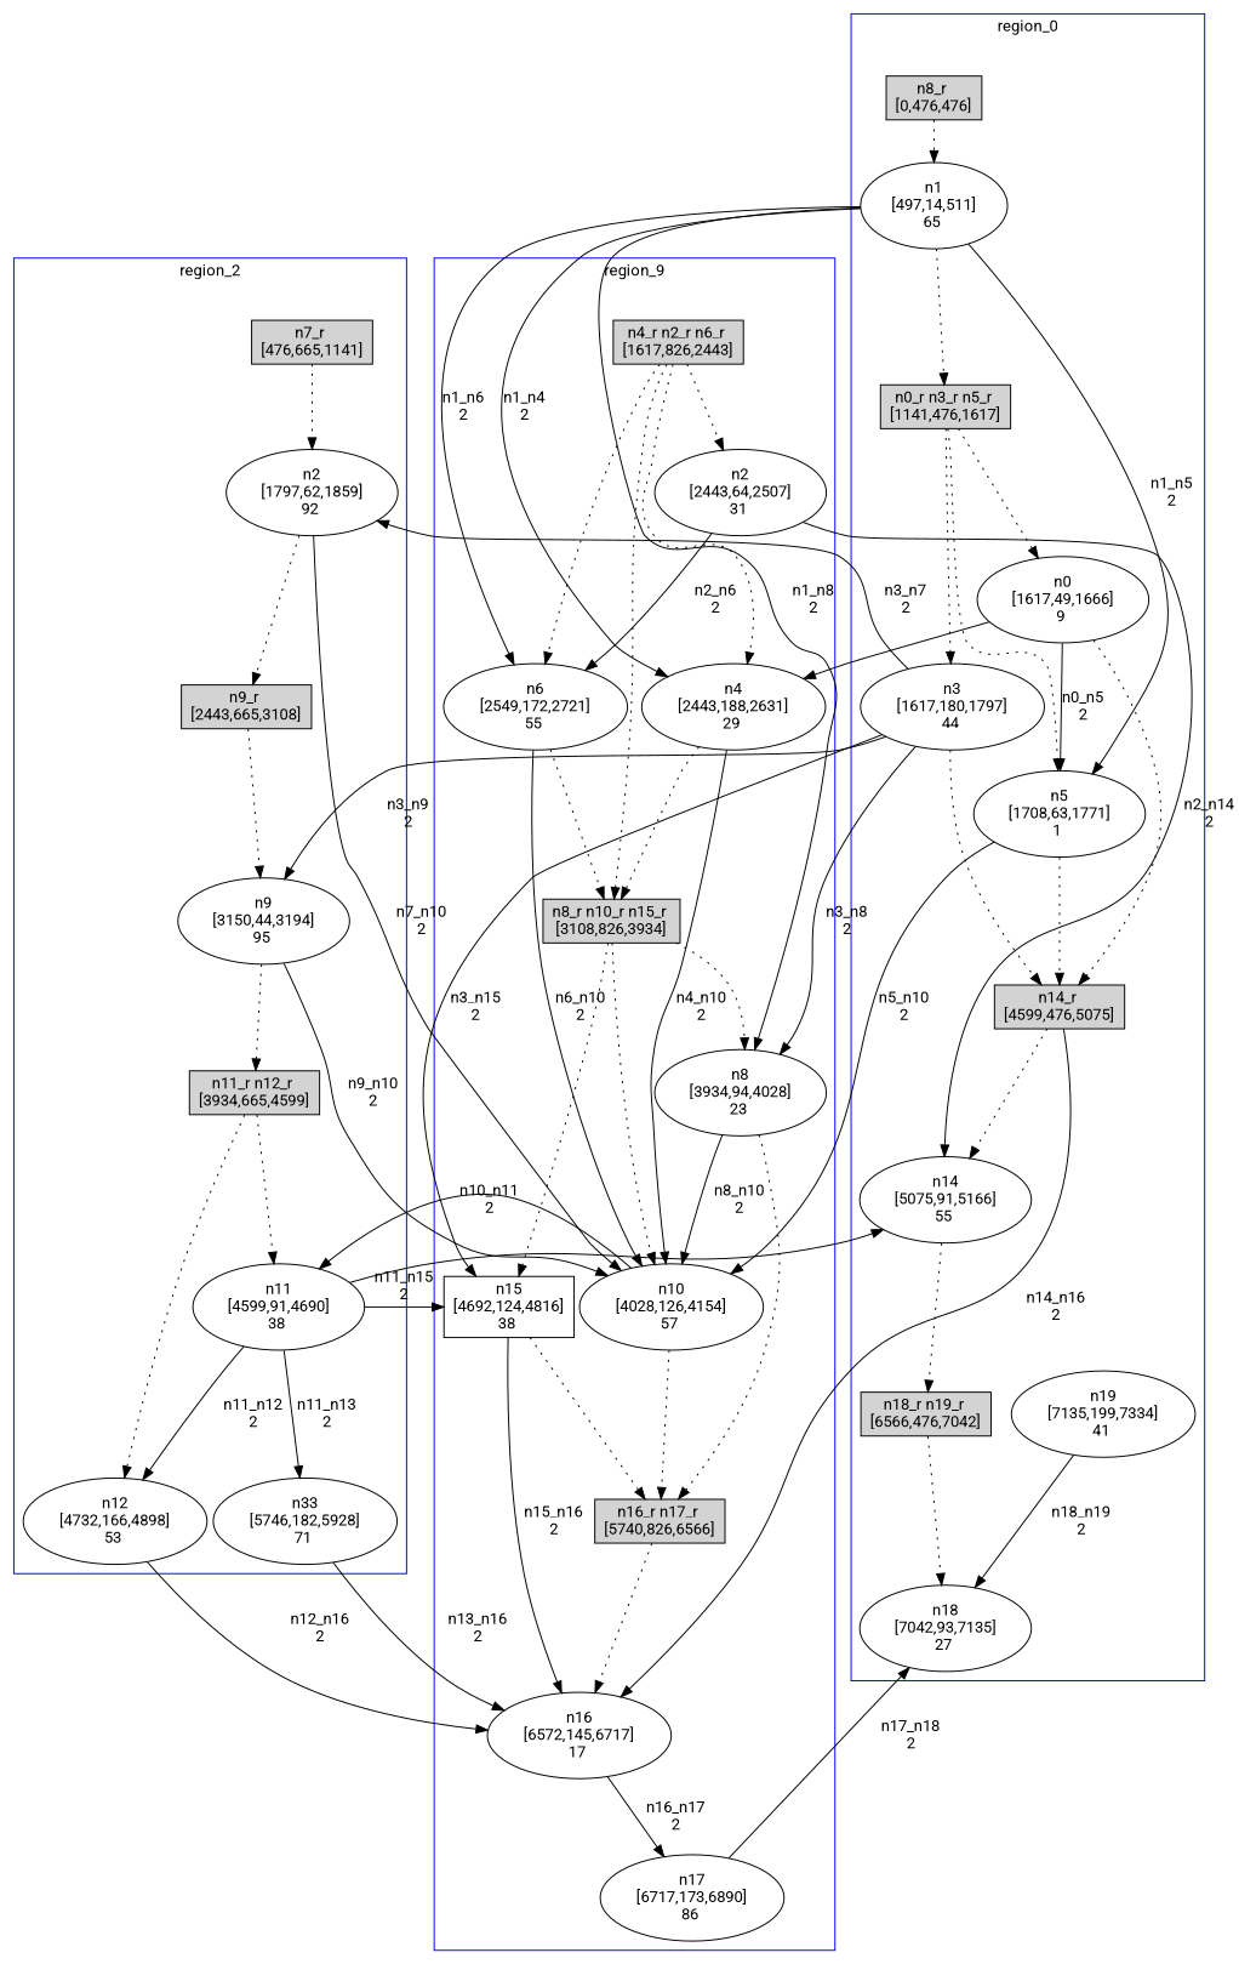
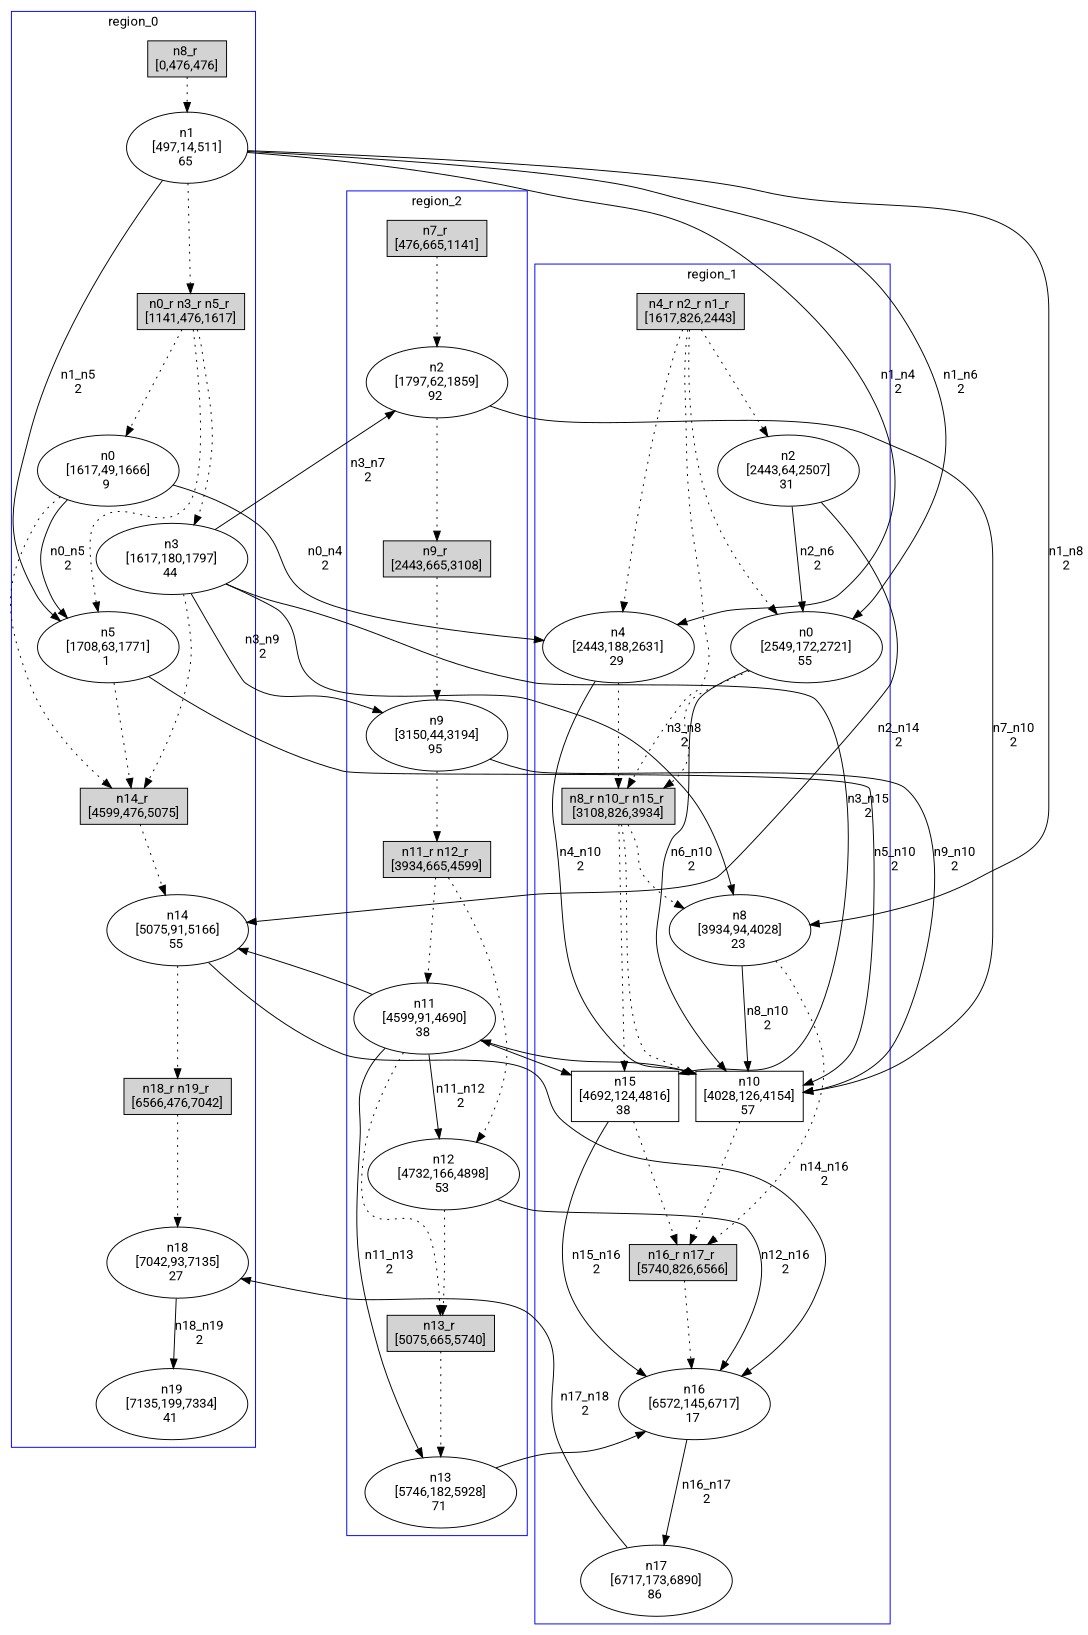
  digraph {
    fontname=Roboto
    node [fontname=Roboto]
    edge [fontname=Roboto style=dotted]
    n1 [label="n8_r \n[0,476,476]" shape=box style=filled]
    n2 [label="n1\n[497,14,511]\n65 "]
    n3 [label="n0_r n3_r n5_r \n[1141,476,1617]" shape=box style=filled]
    n4 [label="n0\n[1617,49,1666]\n9 "]
    n5 [label="n3\n[1617,180,1797]\n44 "]
    n6 [label="n5\n[1708,63,1771]\n1 "]
    n7 [label="n14_r \n[4599,476,5075]" shape=box style=filled]
    n8 [label="n14\n[5075,91,5166]\n55 "]
    n9 [label="n18_r n19_r \n[6566,476,7042]" shape=box style=filled]
    n10 [label="n18\n[7042,93,7135]\n27 "]
    n11 [label="n19\n[7135,199,7334]\n41 "]
-   n12 [label="n4_r n2_r n6_r \n[1617,826,2443]" shape=box style=filled]
+   n12 [label="n4_r n2_r n1_r \n[1617,826,2443]" shape=box style=filled]
    n13 [label="n4\n[2443,188,2631]\n29 "]
    n14 [label="n2\n[2443,64,2507]\n31 "]
-   n15 [label="n6\n[2549,172,2721]\n55 "]
+   n15 [label="n0\n[2549,172,2721]\n55 "]
    n16 [label="n8_r n10_r n15_r \n[3108,826,3934]" shape=box style=filled]
    n17 [label="n8\n[3934,94,4028]\n23 "]
-   n18 [label="n10\n[4028,126,4154]\n57 "]
+   n18 [label="n10\n[4028,126,4154]\n57 " shape=box]
    n19 [label="n15\n[4692,124,4816]\n38 " shape=box]
    n20 [label="n16_r n17_r \n[5740,826,6566]" shape=box style=filled]
    n21 [label="n16\n[6572,145,6717]\n17 "]
    n22 [label="n17\n[6717,173,6890]\n86 "]
    n23 [label="n7_r \n[476,665,1141]" shape=box style=filled]
    n24 [label="n2\n[1797,62,1859]\n92 "]
    n25 [label="n9_r \n[2443,665,3108]" shape=box style=filled]
    n26 [label="n9\n[3150,44,3194]\n95 "]
    n27 [label="n11_r n12_r \n[3934,665,4599]" shape=box style=filled]
    n28 [label="n11\n[4599,91,4690]\n38 "]
    n29 [label="n12\n[4732,166,4898]\n53 "]
-   n31 [label="n33\n[5746,182,5928]\n71 "]
+   n30 [label="n13_r \n[5075,665,5740]" shape=box style=filled]
+   n31 [label="n13\n[5746,182,5928]\n71 "]
    subgraph cluster_1 {
      color=blue
      label=region_0
      stytle=filled
      n1
      n2
      n3
      n4
      n5
      n6
      n7
      n8
      n9
      n10
      n11
    }
    subgraph cluster_2 {
      color=blue
-     label=region_9
+     label=region_1
      stytle=filled
      n12
      n13
      n14
      n15
      n16
      n17
      n18
      n19
      n20
      n21
      n22
    }
    subgraph cluster_3 {
      color=blue
      label=region_2
      stytle=filled
      n23
      n24
      n25
      n26
      n27
      n28
      n29
+     n30
      n31
    }
    n1 -> n2
    n2 -> n3
    n2 -> n6 [label="n1_n5\n2" style=""]
    n2 -> n13 [label="n1_n4\n2" style=""]
    n2 -> n15 [label="n1_n6\n2" style=""]
    n2 -> n17 [label="n1_n8\n2" style=""]
    n3 -> n4
    n3 -> n5
    n3 -> n6
    n4 -> n6 [label="n0_n5\n2" style=""]
    n4 -> n7
    n4 -> n13 [label="n0_n4\n2" style=""]
    n5 -> n7
    n5 -> n17 [label="n3_n8\n2" style=""]
    n5 -> n19 [label="n3_n15\n2" style=""]
    n5 -> n24 [label="n3_n7\n2" style=""]
    n5 -> n26 [label="n3_n9\n2" style=""]
    n6 -> n7
    n6 -> n18 [label="n5_n10\n2" style=""]
    n7 -> n8
    n8 -> n9
-   n7 -> n21 [label="n14_n16\n2" style=""]
+   n8 -> n21 [label="n14_n16\n2" style=""]
    n9 -> n10
-   n11 -> n10 [label="n18_n19\n2" style=""]
+   n10 -> n11 [label="n18_n19\n2" style=""]
    n12 -> n13
    n12 -> n14
    n12 -> n15
    n12 -> n16
    n13 -> n16
    n13 -> n18 [label="n4_n10\n2" style=""]
    n14 -> n8 [label="n2_n14\n2" style=""]
    n14 -> n15 [label="n2_n6\n2" style=""]
    n15 -> n16
    n15 -> n18 [label="n6_n10\n2" style=""]
    n16 -> n17
    n16 -> n18
    n16 -> n19
    n17 -> n18 [label="n8_n10\n2" style=""]
    n17 -> n20
    n18 -> n20
    n18 -> n28 [label="n10_n11\n2" style=""]
    n19 -> n20
    n19 -> n21 [label="n15_n16\n2" style=""]
    n20 -> n21
    n21 -> n22 [label="n16_n17\n2" style=""]
    n22 -> n10 [label="n17_n18\n2" style=""]
    n23 -> n24
    n24 -> n18 [label="n7_n10\n2" style=""]
    n24 -> n25
    n25 -> n26
    n26 -> n18 [label="n9_n10\n2" style=""]
    n26 -> n27
    n27 -> n28
    n27 -> n29
    n28 -> n8 [label="n11_n14\n2" style=""]
    n28 -> n19 [label="n11_n15\n2" style=""]
    n28 -> n29 [label="n11_n12\n2" style=""]
+   n28 -> n30
    n28 -> n31 [label="n11_n13\n2" style=""]
    n29 -> n21 [label="n12_n16\n2" style=""]
+   n29 -> n30
+   n30 -> n31
    n31 -> n21 [label="n13_n16\n2" style=""]
  }
